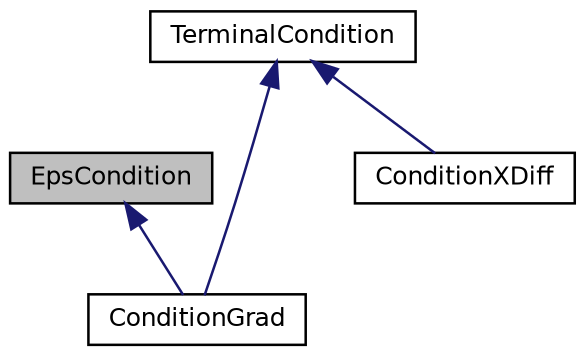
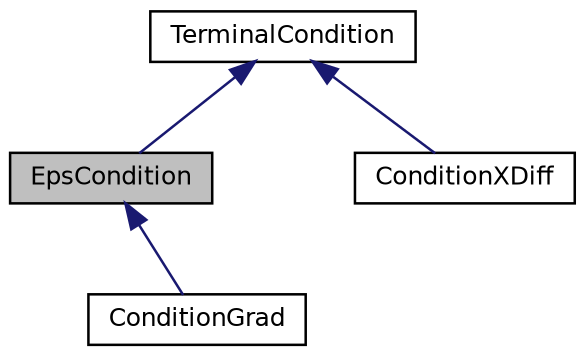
  digraph {
    node [color=black fillcolor=white fontname=Helvetica fontsize=10 shape=record style=filled]
    edge [color=midnightblue dir=back fontname=Helvetica fontsize=10 labelfontname=Helvetica labelfontsize=10 style=solid]
    n1 [fillcolor=grey75 fontcolor=black height=0.2 label=EpsCondition width=0.4]
    n2 [height=0.2 label=ConditionGrad width=0.4]
    n3 [height=0.2 label=ConditionXDiff width=0.4]
    n4 [height=0.2 label=TerminalCondition width=0.4]
    n1 -> n2
-   n4 -> n2
+   n4 -> n1
    n4 -> n3
  }
